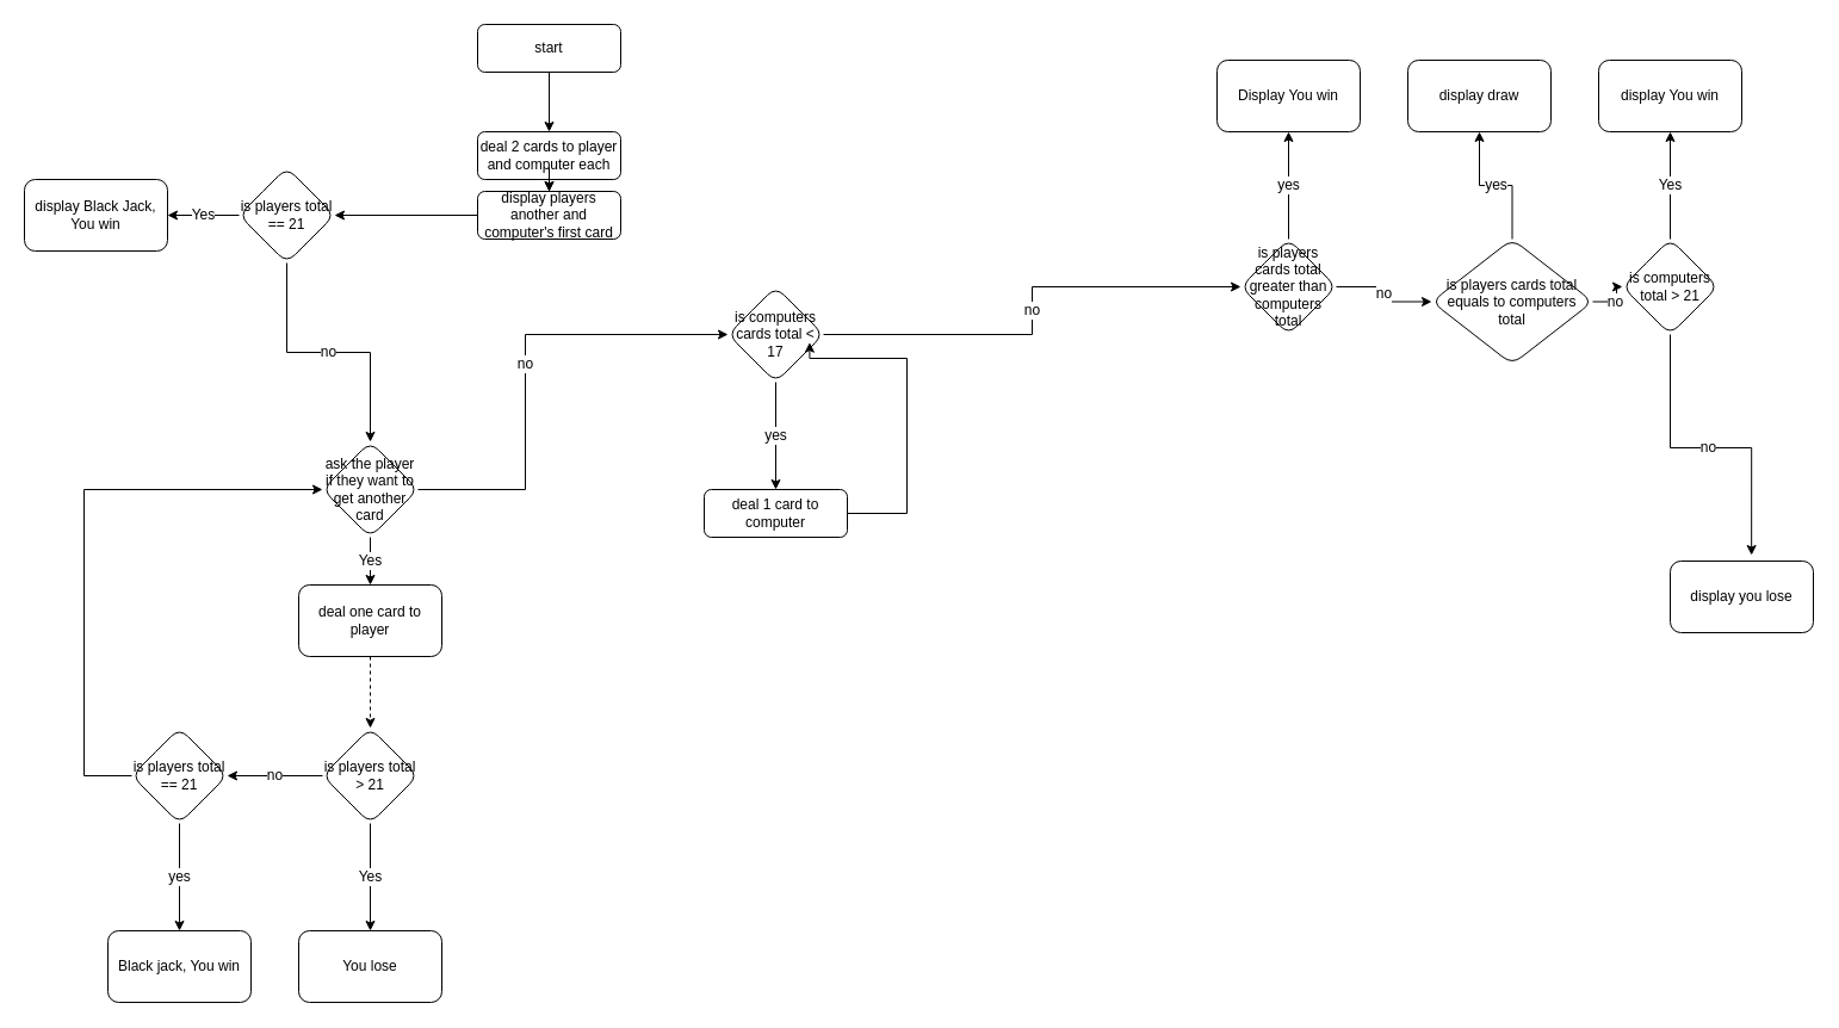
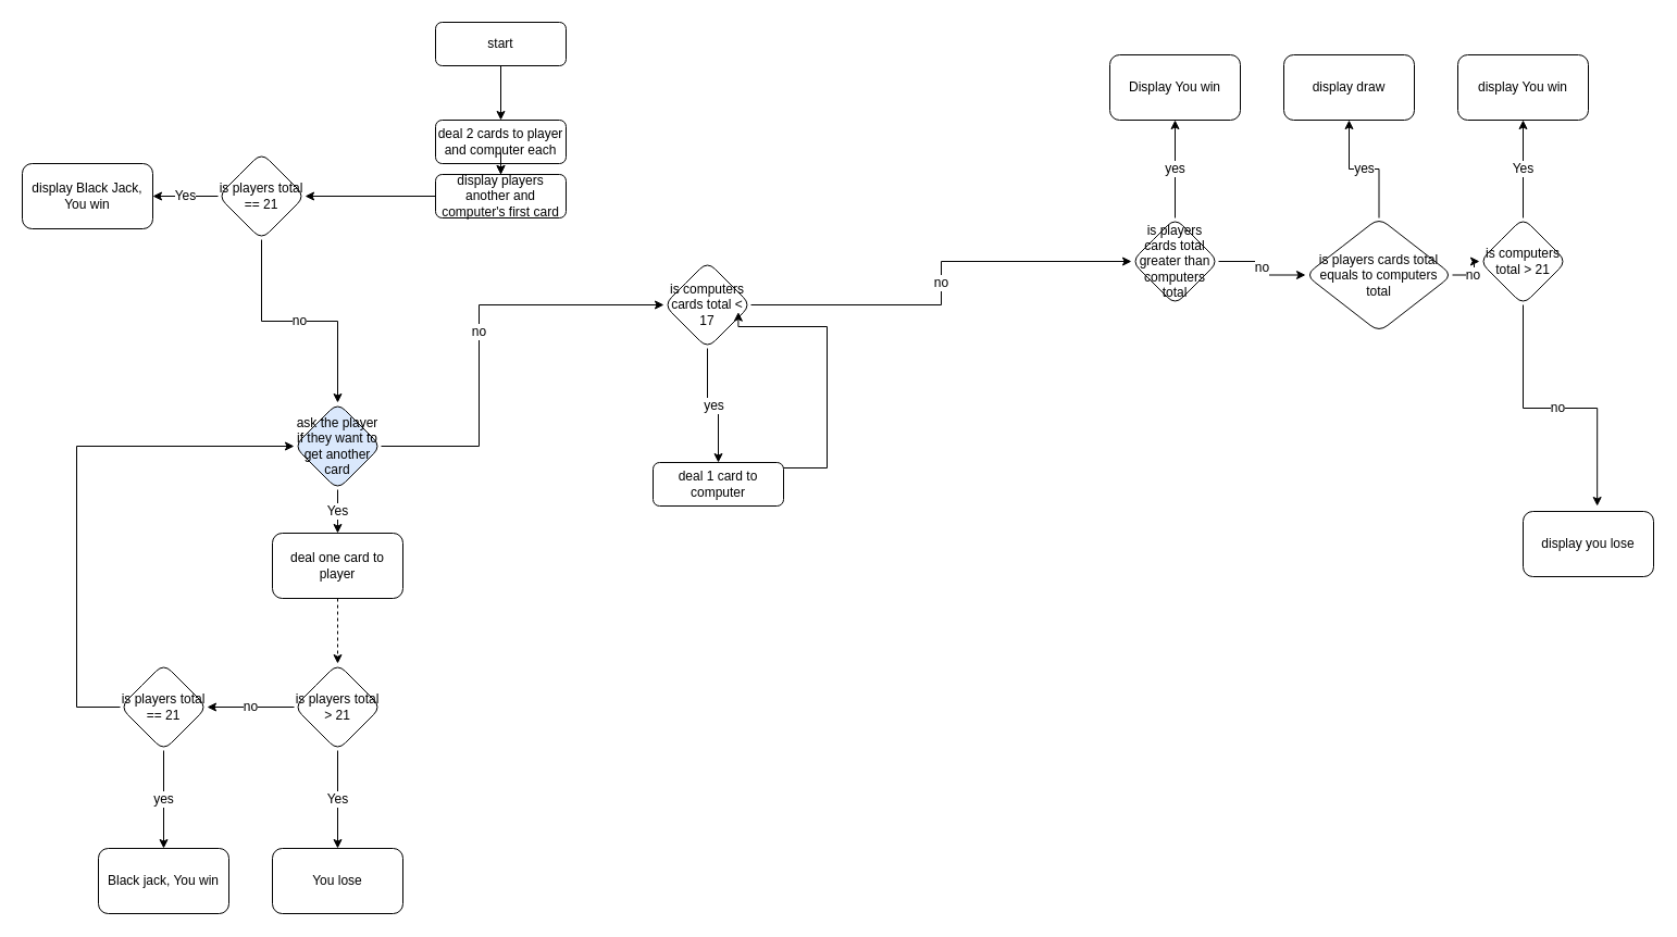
  <mxCell id="0" />
  <mxCell id="1" parent="0" />
  <mxCell id="2" value="" style="edgeStyle=orthogonalEdgeStyle;rounded=0;orthogonalLoop=1;jettySize=auto;html=1;" edge="1" parent="1" source="3" target="5"><mxGeometry relative="1" as="geometry" /></mxCell>
  <mxCell id="3" value="start" style="rounded=1;whiteSpace=wrap;html=1;" vertex="1" parent="1"><mxGeometry y="20" width="120" height="40" as="geometry" x="400" /></mxCell>
  <mxCell id="4" value="" style="edgeStyle=orthogonalEdgeStyle;rounded=0;orthogonalLoop=1;jettySize=auto;html=1;" edge="1" parent="1" source="5" target="8"><mxGeometry relative="1" as="geometry" /></mxCell>
  <mxCell id="5" value="deal 2 cards to player and computer each" style="rounded=1;whiteSpace=wrap;html=1;" vertex="1" parent="1"><mxGeometry x="400" y="110" width="120" height="40" as="geometry" /></mxCell>
  <mxCell id="6" value="" style="edgeStyle=orthogonalEdgeStyle;rounded=0;orthogonalLoop=1;jettySize=auto;html=1;" edge="1" parent="1" source="5" target="8"><mxGeometry relative="1" as="geometry"><mxPoint x="700" y="40" as="sourcePoint" /><mxPoint x="830" y="100" as="targetPoint" /></mxGeometry></mxCell>
  <mxCell id="7" value="" style="edgeStyle=orthogonalEdgeStyle;rounded=0;orthogonalLoop=1;jettySize=auto;html=1;fontFamily=Helvetica;fontSize=12;fontColor=default;" edge="1" parent="1" source="8" target="37"><mxGeometry relative="1" as="geometry" /></mxCell>
  <mxCell id="8" value="display players another and computer's first card" style="rounded=1;whiteSpace=wrap;html=1;" vertex="1" parent="1"><mxGeometry y="160" width="120" height="40" as="geometry" x="400" /></mxCell>
  <mxCell id="9" value="no" style="edgeStyle=orthogonalEdgeStyle;rounded=0;orthogonalLoop=1;jettySize=auto;html=1;fontFamily=Helvetica;fontSize=12;fontColor=default;" edge="1" parent="1" source="11" target="14"><mxGeometry relative="1" as="geometry"><Array as="points"><mxPoint x="440" y="410" /><mxPoint x="440" y="280" /></Array></mxGeometry></mxCell>
  <mxCell id="10" value="Yes" style="edgeStyle=orthogonalEdgeStyle;rounded=0;orthogonalLoop=1;jettySize=auto;html=1;fontFamily=Helvetica;fontSize=12;fontColor=default;" edge="1" parent="1" source="11" target="27"><mxGeometry relative="1" as="geometry" /></mxCell>
- <mxCell id="11" value="ask the player if they want to get another card" style="rhombus;whiteSpace=wrap;html=1;rounded=1;" vertex="1" parent="1"><mxGeometry x="270" y="370" width="80" height="80" as="geometry" /></mxCell>
+ <mxCell id="11" value="ask the player if they want to get another card" style="rhombus;whiteSpace=wrap;html=1;rounded=1;fillColor=#dae8fc;" vertex="1" parent="1"><mxGeometry x="270" y="370" width="80" height="80" as="geometry" /></mxCell>
  <mxCell id="12" value="yes" style="edgeStyle=orthogonalEdgeStyle;rounded=0;orthogonalLoop=1;jettySize=auto;html=1;fontFamily=Helvetica;fontSize=12;fontColor=default;" edge="1" parent="1" source="14" target="15"><mxGeometry relative="1" as="geometry" /></mxCell>
  <mxCell id="13" value="no" style="edgeStyle=orthogonalEdgeStyle;rounded=0;orthogonalLoop=1;jettySize=auto;html=1;fontFamily=Helvetica;fontSize=12;fontColor=default;" edge="1" parent="1" source="14" target="19"><mxGeometry relative="1" as="geometry" /></mxCell>
  <mxCell id="14" value="is computers cards total &amp;lt; 17" style="rhombus;whiteSpace=wrap;html=1;rounded=1;" vertex="1" parent="1"><mxGeometry x="610" y="240" width="80" height="80" as="geometry" /></mxCell>
- <mxCell id="15" value="deal 1 card to computer" style="whiteSpace=wrap;html=1;rounded=1;" vertex="1" parent="1"><mxGeometry x="590" y="410" width="120" height="40" as="geometry" /></mxCell>
+ <mxCell id="15" value="deal 1 card to computer" style="whiteSpace=wrap;html=1;rounded=1;" vertex="1" parent="1"><mxGeometry x="600" y="425" width="120" height="40" as="geometry" /></mxCell>
  <mxCell id="16" style="edgeStyle=orthogonalEdgeStyle;rounded=0;orthogonalLoop=1;jettySize=auto;html=1;entryX=0.855;entryY=0.583;entryDx=0;entryDy=0;entryPerimeter=0;fontFamily=Helvetica;fontSize=12;fontColor=default;" edge="1" parent="1" source="15" target="14"><mxGeometry relative="1" as="geometry"><Array as="points"><mxPoint x="760" y="430" /><mxPoint x="760" y="300" /><mxPoint x="678" y="300" /></Array></mxGeometry></mxCell>
  <mxCell id="17" value="yes" style="edgeStyle=orthogonalEdgeStyle;rounded=0;orthogonalLoop=1;jettySize=auto;html=1;fontFamily=Helvetica;fontSize=12;fontColor=default;" edge="1" parent="1" source="19" target="20"><mxGeometry relative="1" as="geometry" /></mxCell>
  <mxCell id="18" value="no" style="edgeStyle=orthogonalEdgeStyle;rounded=0;orthogonalLoop=1;jettySize=auto;html=1;fontFamily=Helvetica;fontSize=12;fontColor=default;" edge="1" parent="1" source="19" target="23"><mxGeometry relative="1" as="geometry" /></mxCell>
  <mxCell id="19" value="is players cards total greater than computers total" style="rhombus;whiteSpace=wrap;html=1;rounded=1;" vertex="1" parent="1"><mxGeometry x="1040" y="200" width="80" height="80" as="geometry" /></mxCell>
  <mxCell id="20" value="Display You win" style="whiteSpace=wrap;html=1;rounded=1;" vertex="1" parent="1"><mxGeometry x="1020" y="50" width="120" height="60" as="geometry" /></mxCell>
  <mxCell id="21" value="yes" style="edgeStyle=orthogonalEdgeStyle;rounded=0;orthogonalLoop=1;jettySize=auto;html=1;fontFamily=Helvetica;fontSize=12;fontColor=default;" edge="1" parent="1" source="23" target="24"><mxGeometry relative="1" as="geometry" /></mxCell>
  <mxCell id="22" value="no" style="edgeStyle=orthogonalEdgeStyle;rounded=0;orthogonalLoop=1;jettySize=auto;html=1;fontFamily=Helvetica;fontSize=12;fontColor=default;" edge="1" parent="1" source="23" target="41"><mxGeometry relative="1" as="geometry" /></mxCell>
  <mxCell id="23" value="is players cards total equals to computers total" style="rhombus;whiteSpace=wrap;html=1;rounded=1;" vertex="1" parent="1"><mxGeometry x="1200" y="200" width="135" height="105" as="geometry" /></mxCell>
  <mxCell id="24" value="display draw" style="whiteSpace=wrap;html=1;rounded=1;" vertex="1" parent="1"><mxGeometry x="1180" y="50" width="120" height="60" as="geometry" /></mxCell>
  <mxCell id="25" value="display you lose" style="whiteSpace=wrap;html=1;rounded=1;" vertex="1" parent="1"><mxGeometry x="1400" y="470" width="120" height="60" as="geometry" /></mxCell>
  <mxCell id="26" value="" style="edgeStyle=orthogonalEdgeStyle;rounded=0;orthogonalLoop=1;jettySize=auto;html=1;fontFamily=Helvetica;fontSize=12;fontColor=default;dashed=1;" edge="1" parent="1" source="27" target="30"><mxGeometry relative="1" as="geometry" /></mxCell>
  <mxCell id="27" value="deal one card to player" style="whiteSpace=wrap;html=1;rounded=1;" vertex="1" parent="1"><mxGeometry x="250" y="490" width="120" height="60" as="geometry" /></mxCell>
  <mxCell id="28" value="Yes" style="edgeStyle=orthogonalEdgeStyle;rounded=0;orthogonalLoop=1;jettySize=auto;html=1;fontFamily=Helvetica;fontSize=12;fontColor=default;" edge="1" parent="1" source="30" target="31"><mxGeometry relative="1" as="geometry" /></mxCell>
  <mxCell id="29" value="no" style="edgeStyle=orthogonalEdgeStyle;rounded=0;orthogonalLoop=1;jettySize=auto;html=1;fontFamily=Helvetica;fontSize=12;fontColor=default;" edge="1" parent="1" source="30" target="34"><mxGeometry relative="1" as="geometry" /></mxCell>
  <mxCell id="30" value="is players total &amp;gt; 21" style="rhombus;whiteSpace=wrap;html=1;rounded=1;" vertex="1" parent="1"><mxGeometry x="270" y="610" width="80" height="80" as="geometry" /></mxCell>
  <mxCell id="31" value="You lose" style="whiteSpace=wrap;html=1;rounded=1;" vertex="1" parent="1"><mxGeometry x="250" y="780" width="120" height="60" as="geometry" /></mxCell>
  <mxCell id="32" value="yes" style="edgeStyle=orthogonalEdgeStyle;rounded=0;orthogonalLoop=1;jettySize=auto;html=1;fontFamily=Helvetica;fontSize=12;fontColor=default;" edge="1" parent="1" source="34" target="39"><mxGeometry relative="1" as="geometry" /></mxCell>
  <mxCell id="33" style="edgeStyle=orthogonalEdgeStyle;rounded=0;orthogonalLoop=1;jettySize=auto;html=1;entryX=0;entryY=0.5;entryDx=0;entryDy=0;fontFamily=Helvetica;fontSize=12;fontColor=default;" edge="1" parent="1" source="34" target="11"><mxGeometry relative="1" as="geometry"><Array as="points"><mxPoint x="70" y="650" /><mxPoint x="70" y="410" /></Array></mxGeometry></mxCell>
  <mxCell id="34" value="is players total == 21" style="rhombus;whiteSpace=wrap;html=1;rounded=1;" vertex="1" parent="1"><mxGeometry x="110" y="610" width="80" height="80" as="geometry" /></mxCell>
  <mxCell id="35" value="Yes" style="edgeStyle=orthogonalEdgeStyle;rounded=0;orthogonalLoop=1;jettySize=auto;html=1;fontFamily=Helvetica;fontSize=12;fontColor=default;" edge="1" parent="1" source="37" target="38"><mxGeometry relative="1" as="geometry" /></mxCell>
  <mxCell id="36" value="no" style="edgeStyle=orthogonalEdgeStyle;rounded=0;orthogonalLoop=1;jettySize=auto;html=1;entryX=0.5;entryY=0;entryDx=0;entryDy=0;fontFamily=Helvetica;fontSize=12;fontColor=default;" edge="1" parent="1" source="37" target="11"><mxGeometry relative="1" as="geometry" /></mxCell>
  <mxCell id="37" value="is players total == 21" style="rhombus;whiteSpace=wrap;html=1;rounded=1;" vertex="1" parent="1"><mxGeometry x="200" y="140" width="80" height="80" as="geometry" /></mxCell>
  <mxCell id="38" value="display Black Jack, You win" style="whiteSpace=wrap;html=1;rounded=1;" vertex="1" parent="1"><mxGeometry x="20" y="150" width="120" height="60" as="geometry" /></mxCell>
  <mxCell id="39" value="Black jack, You win" style="whiteSpace=wrap;html=1;rounded=1;" vertex="1" parent="1"><mxGeometry x="90" y="780" width="120" height="60" as="geometry" /></mxCell>
  <mxCell id="40" value="Yes" style="edgeStyle=orthogonalEdgeStyle;rounded=0;orthogonalLoop=1;jettySize=auto;html=1;fontFamily=Helvetica;fontSize=12;fontColor=default;" edge="1" parent="1" source="41" target="42"><mxGeometry relative="1" as="geometry" /></mxCell>
  <mxCell id="41" value="is computers total &amp;gt; 21" style="rhombus;whiteSpace=wrap;html=1;rounded=1;" vertex="1" parent="1"><mxGeometry x="1360" y="200" width="80" height="80" as="geometry" /></mxCell>
  <mxCell id="42" value="display You win" style="whiteSpace=wrap;html=1;rounded=1;" vertex="1" parent="1"><mxGeometry x="1340" y="50" width="120" height="60" as="geometry" /></mxCell>
  <mxCell id="43" value="no" style="edgeStyle=orthogonalEdgeStyle;rounded=0;orthogonalLoop=1;jettySize=auto;html=1;entryX=0.568;entryY=-0.083;entryDx=0;entryDy=0;entryPerimeter=0;fontFamily=Helvetica;fontSize=12;fontColor=default;" edge="1" parent="1" source="41" target="25"><mxGeometry relative="1" as="geometry" /></mxCell>
